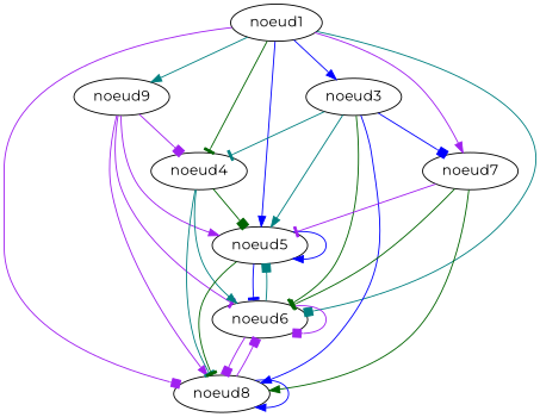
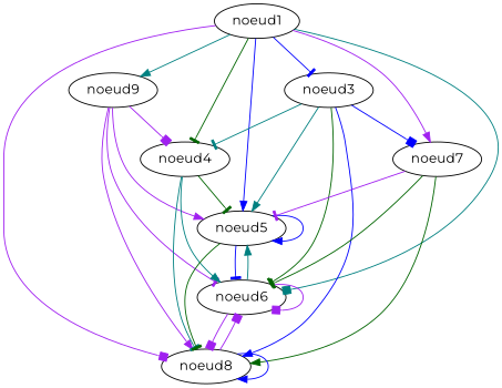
  digraph {
    fontname=Montserrat
    node [fontname=Montserrat]
    edge [arrowhead=normal color=purple fontname=Montserrat]
    n1 [label=noeud9]
    noeud1
    noeud3
    noeud4
    noeud5
    noeud6
    noeud7
    noeud8
    n1 -> noeud4 [arrowhead=box]
    n1 -> noeud5
    n1 -> noeud6 [arrowhead=tee]
    n1 -> noeud8
    noeud1 -> n1 [color=teal]
-   noeud1 -> noeud3 [color=blue]
+   noeud1 -> noeud3 [arrowhead=tee color=blue]
    noeud1 -> noeud4 [arrowhead=tee color=darkgreen]
    noeud1 -> noeud5 [color=blue]
    noeud1 -> noeud6 [arrowhead=box color=teal]
    noeud1 -> noeud7
    noeud1 -> noeud8 [arrowhead=box]
    noeud3 -> noeud4 [arrowhead=tee color=teal]
    noeud3 -> noeud5 [color=teal]
    noeud3 -> noeud6 [arrowhead=tee color=darkgreen]
    noeud3 -> noeud7 [arrowhead=box color=blue]
    noeud3 -> noeud8 [color=blue]
-   noeud4 -> noeud5 [arrowhead=box color=darkgreen]
+   noeud4 -> noeud5 [arrowhead=tee color=darkgreen]
    noeud4 -> noeud6 [color=teal]
    noeud4 -> noeud8 [arrowhead=tee color=teal]
    noeud5 -> noeud5 [color=blue]
    noeud5 -> noeud6 [arrowhead=tee color=blue]
    noeud5 -> noeud8 [arrowhead=tee color=darkgreen]
-   noeud6 -> noeud5 [arrowhead=box color=teal]
+   noeud6 -> noeud5 [color=teal]
    noeud6 -> noeud6 [arrowhead=box]
    noeud6 -> noeud8 [arrowhead=box]
    noeud7 -> noeud5 [arrowhead=tee]
    noeud7 -> noeud6 [arrowhead=tee color=darkgreen]
    noeud7 -> noeud8 [color=darkgreen]
    noeud8 -> noeud6 [arrowhead=box]
    noeud8 -> noeud8 [color=blue]
  }
